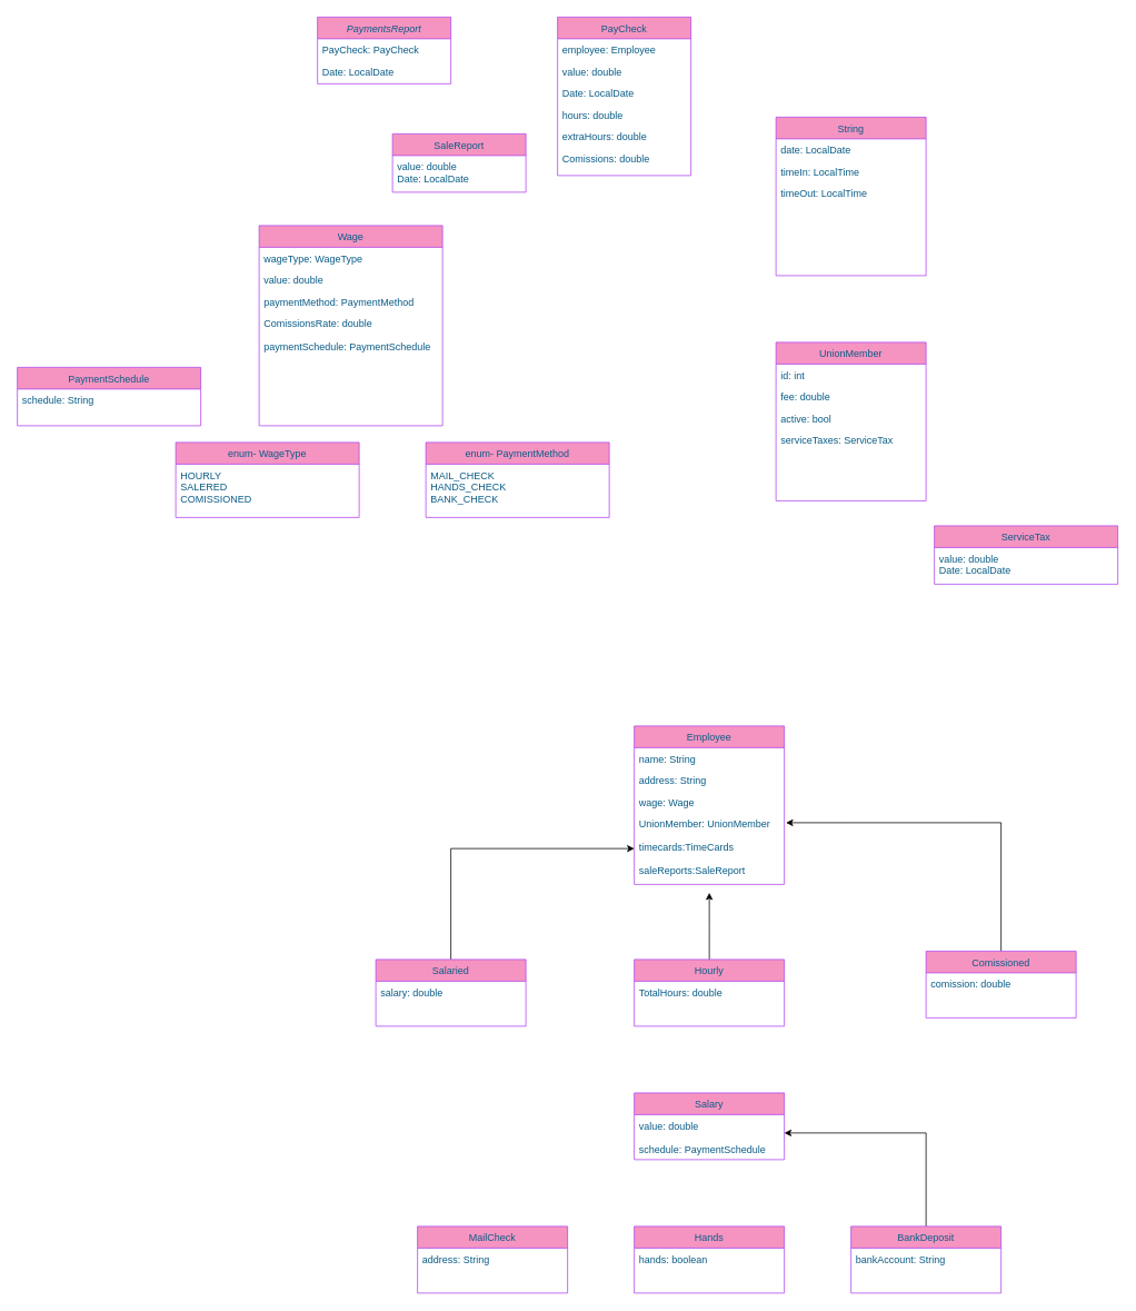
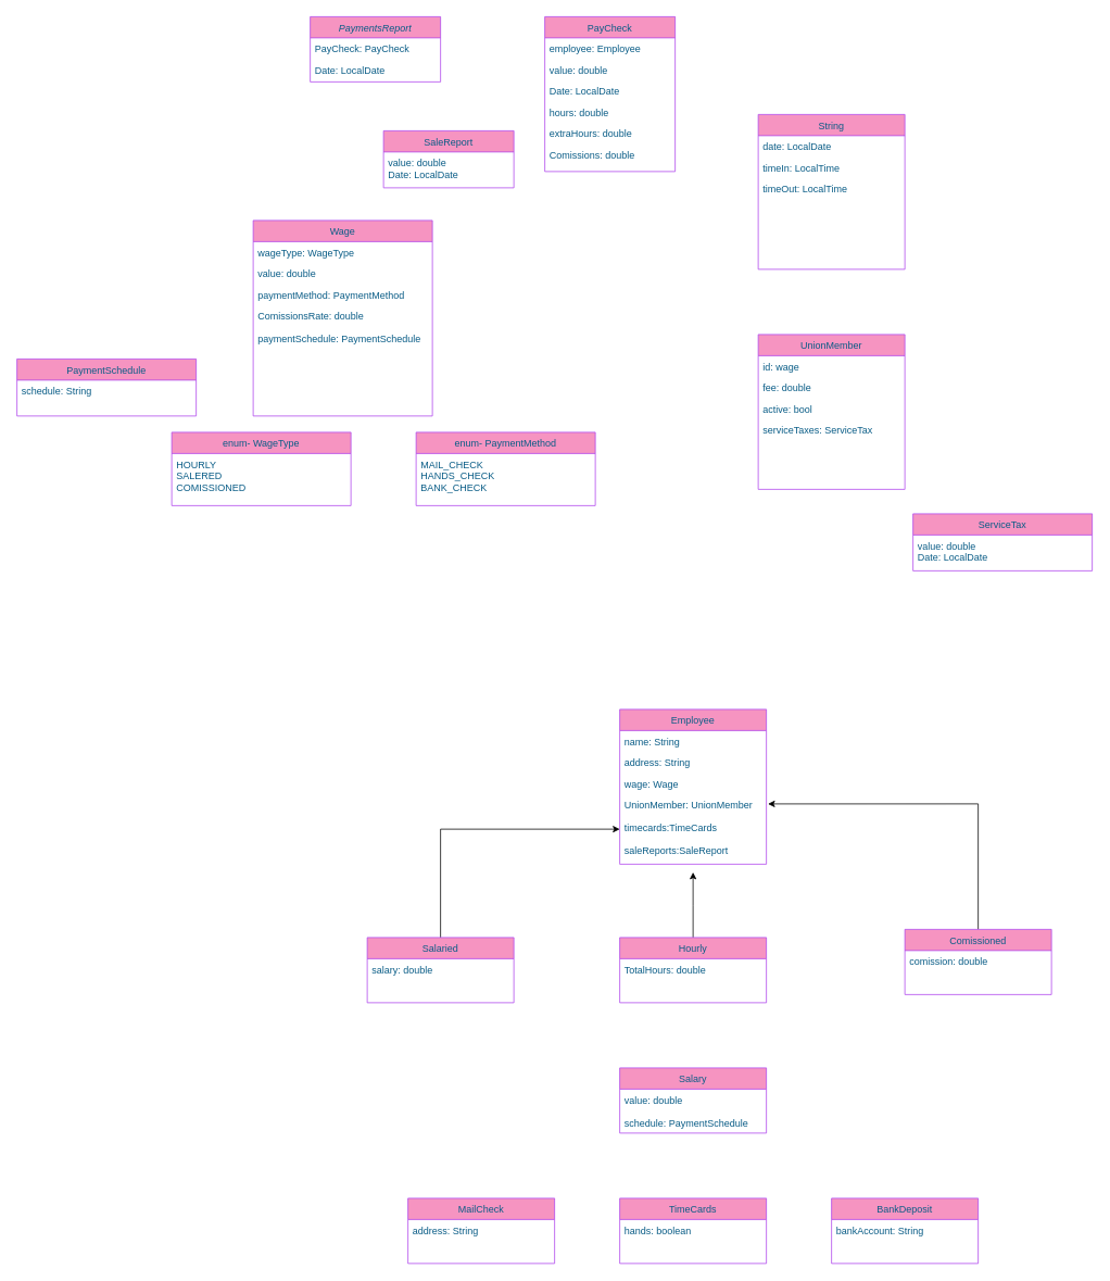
  <mxCell id="0" />
  <mxCell id="1" parent="0" />
  <mxCell id="2" value="PaymentsReport" style="swimlane;fontStyle=2;align=center;verticalAlign=top;childLayout=stackLayout;horizontal=1;startSize=26;horizontalStack=0;resizeParent=1;resizeLast=0;collapsible=1;marginBottom=0;rounded=0;shadow=0;strokeWidth=1;fillColor=#F694C1;strokeColor=#AF45ED;fontColor=#095C86;" parent="1" vertex="1"><mxGeometry x="380" y="20" width="160" height="80" as="geometry"><mxRectangle x="230" y="140" width="160" height="26" as="alternateBounds" /></mxGeometry></mxCell>
  <mxCell id="3" value="PayCheck: PayCheck" style="text;align=left;verticalAlign=top;spacingLeft=4;spacingRight=4;overflow=hidden;rotatable=0;points=[[0,0.5],[1,0.5]];portConstraint=eastwest;fontColor=#095C86;" parent="2" vertex="1"><mxGeometry y="26" width="160" height="26" as="geometry" /></mxCell>
  <mxCell id="4" value="Date: LocalDate" style="text;align=left;verticalAlign=top;spacingLeft=4;spacingRight=4;overflow=hidden;rotatable=0;points=[[0,0.5],[1,0.5]];portConstraint=eastwest;rounded=0;shadow=0;html=0;fontColor=#095C86;" parent="2" vertex="1"><mxGeometry y="52" width="160" height="26" as="geometry" /></mxCell>
  <mxCell id="5" value="Employee" style="swimlane;fontStyle=0;align=center;verticalAlign=top;childLayout=stackLayout;horizontal=1;startSize=26;horizontalStack=0;resizeParent=1;resizeLast=0;collapsible=1;marginBottom=0;rounded=0;shadow=0;strokeWidth=1;fillColor=#F694C1;strokeColor=#AF45ED;fontColor=#095C86;" parent="1" vertex="1"><mxGeometry x="760" y="870" width="180" height="190" as="geometry"><mxRectangle x="130" y="380" width="160" height="26" as="alternateBounds" /></mxGeometry></mxCell>
  <mxCell id="6" value="name: String" style="text;align=left;verticalAlign=top;spacingLeft=4;spacingRight=4;overflow=hidden;rotatable=0;points=[[0,0.5],[1,0.5]];portConstraint=eastwest;fontColor=#095C86;" parent="5" vertex="1"><mxGeometry y="26" width="180" height="26" as="geometry" /></mxCell>
  <mxCell id="7" value="address: String" style="text;align=left;verticalAlign=top;spacingLeft=4;spacingRight=4;overflow=hidden;rotatable=0;points=[[0,0.5],[1,0.5]];portConstraint=eastwest;rounded=0;shadow=0;html=0;fontColor=#095C86;" parent="5" vertex="1"><mxGeometry y="52" width="180" height="26" as="geometry" /></mxCell>
  <mxCell id="8" value="wage: Wage" style="text;align=left;verticalAlign=top;spacingLeft=4;spacingRight=4;overflow=hidden;rotatable=0;points=[[0,0.5],[1,0.5]];portConstraint=eastwest;fontStyle=0;fontColor=#095C86;" parent="5" vertex="1"><mxGeometry y="78" width="180" height="26" as="geometry" /></mxCell>
  <mxCell id="9" value="UnionMember: UnionMember&#10;&#10;timecards:TimeCards&#10;&#10;saleReports:SaleReport&#10;" style="text;align=left;verticalAlign=top;spacingLeft=4;spacingRight=4;overflow=hidden;rotatable=0;points=[[0,0.5],[1,0.5]];portConstraint=eastwest;fontColor=#095C86;" parent="5" vertex="1"><mxGeometry y="104" width="180" height="86" as="geometry" /></mxCell>
  <mxCell id="10" value="SaleReport" style="swimlane;fontStyle=0;align=center;verticalAlign=top;childLayout=stackLayout;horizontal=1;startSize=26;horizontalStack=0;resizeParent=1;resizeLast=0;collapsible=1;marginBottom=0;rounded=0;shadow=0;strokeWidth=1;fillColor=#F694C1;strokeColor=#AF45ED;fontColor=#095C86;" parent="1" vertex="1"><mxGeometry x="470" y="160" width="160" height="70" as="geometry"><mxRectangle x="340" y="380" width="170" height="26" as="alternateBounds" /></mxGeometry></mxCell>
  <mxCell id="11" value="value: double&#10;Date: LocalDate&#10;" style="text;align=left;verticalAlign=top;spacingLeft=4;spacingRight=4;overflow=hidden;rotatable=0;points=[[0,0.5],[1,0.5]];portConstraint=eastwest;fontColor=#095C86;" parent="10" vertex="1"><mxGeometry y="26" width="160" height="44" as="geometry" /></mxCell>
  <mxCell id="12" value="PayCheck" style="swimlane;fontStyle=0;align=center;verticalAlign=top;childLayout=stackLayout;horizontal=1;startSize=26;horizontalStack=0;resizeParent=1;resizeLast=0;collapsible=1;marginBottom=0;rounded=0;shadow=0;strokeWidth=1;fillColor=#F694C1;strokeColor=#AF45ED;fontColor=#095C86;" parent="1" vertex="1"><mxGeometry x="668" y="20" width="160" height="190" as="geometry"><mxRectangle x="550" y="140" width="160" height="26" as="alternateBounds" /></mxGeometry></mxCell>
  <mxCell id="13" value="employee: Employee" style="text;align=left;verticalAlign=top;spacingLeft=4;spacingRight=4;overflow=hidden;rotatable=0;points=[[0,0.5],[1,0.5]];portConstraint=eastwest;fontColor=#095C86;" parent="12" vertex="1"><mxGeometry y="26" width="160" height="26" as="geometry" /></mxCell>
  <mxCell id="14" value="value: double" style="text;align=left;verticalAlign=top;spacingLeft=4;spacingRight=4;overflow=hidden;rotatable=0;points=[[0,0.5],[1,0.5]];portConstraint=eastwest;rounded=0;shadow=0;html=0;fontColor=#095C86;" parent="12" vertex="1"><mxGeometry y="52" width="160" height="26" as="geometry" /></mxCell>
  <mxCell id="15" value="Date: LocalDate" style="text;align=left;verticalAlign=top;spacingLeft=4;spacingRight=4;overflow=hidden;rotatable=0;points=[[0,0.5],[1,0.5]];portConstraint=eastwest;rounded=0;shadow=0;html=0;fontColor=#095C86;" parent="12" vertex="1"><mxGeometry y="78" width="160" height="26" as="geometry" /></mxCell>
  <mxCell id="16" value="hours: double" style="text;align=left;verticalAlign=top;spacingLeft=4;spacingRight=4;overflow=hidden;rotatable=0;points=[[0,0.5],[1,0.5]];portConstraint=eastwest;rounded=0;shadow=0;html=0;fontColor=#095C86;" parent="12" vertex="1"><mxGeometry y="104" width="160" height="26" as="geometry" /></mxCell>
  <mxCell id="17" value="extraHours: double" style="text;align=left;verticalAlign=top;spacingLeft=4;spacingRight=4;overflow=hidden;rotatable=0;points=[[0,0.5],[1,0.5]];portConstraint=eastwest;rounded=0;shadow=0;html=0;fontColor=#095C86;" parent="12" vertex="1"><mxGeometry y="130" width="160" height="26" as="geometry" /></mxCell>
  <mxCell id="18" value="Comissions: double" style="text;align=left;verticalAlign=top;spacingLeft=4;spacingRight=4;overflow=hidden;rotatable=0;points=[[0,0.5],[1,0.5]];portConstraint=eastwest;fontColor=#095C86;" parent="12" vertex="1"><mxGeometry y="156" width="160" height="26" as="geometry" /></mxCell>
  <mxCell id="19" value="Wage" style="swimlane;fontStyle=0;align=center;verticalAlign=top;childLayout=stackLayout;horizontal=1;startSize=26;horizontalStack=0;resizeParent=1;resizeLast=0;collapsible=1;marginBottom=0;rounded=0;shadow=0;strokeWidth=1;fillColor=#F694C1;strokeColor=#AF45ED;fontColor=#095C86;" parent="1" vertex="1"><mxGeometry x="310" y="270" width="220" height="240" as="geometry"><mxRectangle x="130" y="380" width="160" height="26" as="alternateBounds" /></mxGeometry></mxCell>
  <mxCell id="20" value="wageType: WageType" style="text;align=left;verticalAlign=top;spacingLeft=4;spacingRight=4;overflow=hidden;rotatable=0;points=[[0,0.5],[1,0.5]];portConstraint=eastwest;fontColor=#095C86;" parent="19" vertex="1"><mxGeometry y="26" width="220" height="26" as="geometry" /></mxCell>
  <mxCell id="21" value="value: double" style="text;align=left;verticalAlign=top;spacingLeft=4;spacingRight=4;overflow=hidden;rotatable=0;points=[[0,0.5],[1,0.5]];portConstraint=eastwest;rounded=0;shadow=0;html=0;fontColor=#095C86;" parent="19" vertex="1"><mxGeometry y="52" width="220" height="26" as="geometry" /></mxCell>
  <mxCell id="22" value="paymentMethod: PaymentMethod" style="text;align=left;verticalAlign=top;spacingLeft=4;spacingRight=4;overflow=hidden;rotatable=0;points=[[0,0.5],[1,0.5]];portConstraint=eastwest;fontStyle=0;fontColor=#095C86;" parent="19" vertex="1"><mxGeometry y="78" width="220" height="26" as="geometry" /></mxCell>
  <mxCell id="23" value="ComissionsRate: double&#10;&#10;paymentSchedule: PaymentSchedule&#10;&#10;" style="text;align=left;verticalAlign=top;spacingLeft=4;spacingRight=4;overflow=hidden;rotatable=0;points=[[0,0.5],[1,0.5]];portConstraint=eastwest;fontColor=#095C86;" parent="19" vertex="1"><mxGeometry y="104" width="220" height="66" as="geometry" /></mxCell>
  <mxCell id="24" value="enum- PaymentMethod" style="swimlane;fontStyle=0;align=center;verticalAlign=top;childLayout=stackLayout;horizontal=1;startSize=26;horizontalStack=0;resizeParent=1;resizeLast=0;collapsible=1;marginBottom=0;rounded=0;shadow=0;strokeWidth=1;fillColor=#F694C1;strokeColor=#AF45ED;fontColor=#095C86;" parent="1" vertex="1"><mxGeometry x="510" y="530" width="220" height="90" as="geometry"><mxRectangle x="340" y="380" width="170" height="26" as="alternateBounds" /></mxGeometry></mxCell>
  <mxCell id="25" value="MAIL_CHECK&#10;HANDS_CHECK&#10;BANK_CHECK" style="text;align=left;verticalAlign=top;spacingLeft=4;spacingRight=4;overflow=hidden;rotatable=0;points=[[0,0.5],[1,0.5]];portConstraint=eastwest;fontColor=#095C86;" parent="24" vertex="1"><mxGeometry y="26" width="220" height="44" as="geometry" /></mxCell>
  <mxCell id="26" value="PaymentSchedule" style="swimlane;fontStyle=0;align=center;verticalAlign=top;childLayout=stackLayout;horizontal=1;startSize=26;horizontalStack=0;resizeParent=1;resizeLast=0;collapsible=1;marginBottom=0;rounded=0;shadow=0;strokeWidth=1;fillColor=#F694C1;strokeColor=#AF45ED;fontColor=#095C86;" parent="1" vertex="1"><mxGeometry x="20" y="440" width="220" height="70" as="geometry"><mxRectangle x="340" y="380" width="170" height="26" as="alternateBounds" /></mxGeometry></mxCell>
  <mxCell id="27" value="schedule: String" style="text;align=left;verticalAlign=top;spacingLeft=4;spacingRight=4;overflow=hidden;rotatable=0;points=[[0,0.5],[1,0.5]];portConstraint=eastwest;fontColor=#095C86;" parent="26" vertex="1"><mxGeometry y="26" width="220" height="44" as="geometry" /></mxCell>
  <mxCell id="28" value="enum- WageType" style="swimlane;fontStyle=0;align=center;verticalAlign=top;childLayout=stackLayout;horizontal=1;startSize=26;horizontalStack=0;resizeParent=1;resizeLast=0;collapsible=1;marginBottom=0;rounded=0;shadow=0;strokeWidth=1;fillColor=#F694C1;strokeColor=#AF45ED;fontColor=#095C86;" parent="1" vertex="1"><mxGeometry x="210" y="530" width="220" height="90" as="geometry"><mxRectangle x="340" y="380" width="170" height="26" as="alternateBounds" /></mxGeometry></mxCell>
  <mxCell id="29" value="HOURLY&#10;SALERED&#10;COMISSIONED" style="text;align=left;verticalAlign=top;spacingLeft=4;spacingRight=4;overflow=hidden;rotatable=0;points=[[0,0.5],[1,0.5]];portConstraint=eastwest;fontColor=#095C86;" parent="28" vertex="1"><mxGeometry y="26" width="220" height="44" as="geometry" /></mxCell>
  <mxCell id="30" value="UnionMember" style="swimlane;fontStyle=0;align=center;verticalAlign=top;childLayout=stackLayout;horizontal=1;startSize=26;horizontalStack=0;resizeParent=1;resizeLast=0;collapsible=1;marginBottom=0;rounded=0;shadow=0;strokeWidth=1;fillColor=#F694C1;strokeColor=#AF45ED;fontColor=#095C86;" parent="1" vertex="1"><mxGeometry x="930" y="410" width="180" height="190" as="geometry"><mxRectangle x="130" y="380" width="160" height="26" as="alternateBounds" /></mxGeometry></mxCell>
- <mxCell id="31" value="id: int" style="text;align=left;verticalAlign=top;spacingLeft=4;spacingRight=4;overflow=hidden;rotatable=0;points=[[0,0.5],[1,0.5]];portConstraint=eastwest;fontColor=#095C86;" parent="30" vertex="1"><mxGeometry y="26" width="180" height="26" as="geometry" /></mxCell>
+ <mxCell id="31" value="id: wage" style="text;align=left;verticalAlign=top;spacingLeft=4;spacingRight=4;overflow=hidden;rotatable=0;points=[[0,0.5],[1,0.5]];portConstraint=eastwest;fontColor=#095C86;" parent="30" vertex="1"><mxGeometry y="26" width="180" height="26" as="geometry" /></mxCell>
  <mxCell id="32" value="fee: double" style="text;align=left;verticalAlign=top;spacingLeft=4;spacingRight=4;overflow=hidden;rotatable=0;points=[[0,0.5],[1,0.5]];portConstraint=eastwest;rounded=0;shadow=0;html=0;fontColor=#095C86;" parent="30" vertex="1"><mxGeometry y="52" width="180" height="26" as="geometry" /></mxCell>
  <mxCell id="33" value="active: bool" style="text;align=left;verticalAlign=top;spacingLeft=4;spacingRight=4;overflow=hidden;rotatable=0;points=[[0,0.5],[1,0.5]];portConstraint=eastwest;fontStyle=0;fontColor=#095C86;" parent="30" vertex="1"><mxGeometry y="78" width="180" height="26" as="geometry" /></mxCell>
  <mxCell id="34" value="serviceTaxes: ServiceTax" style="text;align=left;verticalAlign=top;spacingLeft=4;spacingRight=4;overflow=hidden;rotatable=0;points=[[0,0.5],[1,0.5]];portConstraint=eastwest;fontColor=#095C86;" parent="30" vertex="1"><mxGeometry y="104" width="180" height="86" as="geometry" /></mxCell>
  <mxCell id="35" value="String" style="swimlane;fontStyle=0;align=center;verticalAlign=top;childLayout=stackLayout;horizontal=1;startSize=26;horizontalStack=0;resizeParent=1;resizeLast=0;collapsible=1;marginBottom=0;rounded=0;shadow=0;strokeWidth=1;fillColor=#F694C1;strokeColor=#AF45ED;fontColor=#095C86;" parent="1" vertex="1"><mxGeometry x="930" y="140" width="180" height="190" as="geometry"><mxRectangle x="130" y="380" width="160" height="26" as="alternateBounds" /></mxGeometry></mxCell>
  <mxCell id="36" value="date: LocalDate" style="text;align=left;verticalAlign=top;spacingLeft=4;spacingRight=4;overflow=hidden;rotatable=0;points=[[0,0.5],[1,0.5]];portConstraint=eastwest;fontColor=#095C86;" parent="35" vertex="1"><mxGeometry y="26" width="180" height="26" as="geometry" /></mxCell>
  <mxCell id="37" value="timeIn: LocalTime" style="text;align=left;verticalAlign=top;spacingLeft=4;spacingRight=4;overflow=hidden;rotatable=0;points=[[0,0.5],[1,0.5]];portConstraint=eastwest;rounded=0;shadow=0;html=0;fontColor=#095C86;" parent="35" vertex="1"><mxGeometry y="52" width="180" height="26" as="geometry" /></mxCell>
  <mxCell id="38" value="timeOut: LocalTime" style="text;align=left;verticalAlign=top;spacingLeft=4;spacingRight=4;overflow=hidden;rotatable=0;points=[[0,0.5],[1,0.5]];portConstraint=eastwest;fontStyle=0;fontColor=#095C86;" parent="35" vertex="1"><mxGeometry y="78" width="180" height="26" as="geometry" /></mxCell>
  <mxCell id="39" value="ServiceTax" style="swimlane;fontStyle=0;align=center;verticalAlign=top;childLayout=stackLayout;horizontal=1;startSize=26;horizontalStack=0;resizeParent=1;resizeLast=0;collapsible=1;marginBottom=0;rounded=0;shadow=0;strokeWidth=1;fillColor=#F694C1;strokeColor=#AF45ED;fontColor=#095C86;" parent="1" vertex="1"><mxGeometry x="1120" y="630" width="220" height="70" as="geometry"><mxRectangle x="340" y="380" width="170" height="26" as="alternateBounds" /></mxGeometry></mxCell>
  <mxCell id="40" value="value: double&#10;Date: LocalDate&#10;" style="text;align=left;verticalAlign=top;spacingLeft=4;spacingRight=4;overflow=hidden;rotatable=0;points=[[0,0.5],[1,0.5]];portConstraint=eastwest;fontColor=#095C86;" parent="39" vertex="1"><mxGeometry y="26" width="220" height="44" as="geometry" /></mxCell>
  <mxCell id="41" style="edgeStyle=orthogonalEdgeStyle;rounded=0;orthogonalLoop=1;jettySize=auto;html=1;entryX=1.011;entryY=0.14;entryDx=0;entryDy=0;entryPerimeter=0;" edge="1" parent="1" source="42" target="9"><mxGeometry relative="1" as="geometry" /></mxCell>
  <mxCell id="42" value="Comissioned" style="swimlane;fontStyle=0;align=center;verticalAlign=top;childLayout=stackLayout;horizontal=1;startSize=26;horizontalStack=0;resizeParent=1;resizeLast=0;collapsible=1;marginBottom=0;rounded=0;shadow=0;strokeWidth=1;fillColor=#F694C1;strokeColor=#AF45ED;fontColor=#095C86;" vertex="1" parent="1"><mxGeometry x="1110" y="1140" width="180" height="80" as="geometry"><mxRectangle x="130" y="380" width="160" height="26" as="alternateBounds" /></mxGeometry></mxCell>
  <mxCell id="43" value="comission: double" style="text;align=left;verticalAlign=top;spacingLeft=4;spacingRight=4;overflow=hidden;rotatable=0;points=[[0,0.5],[1,0.5]];portConstraint=eastwest;fontColor=#095C86;" vertex="1" parent="42"><mxGeometry y="26" width="180" height="26" as="geometry" /></mxCell>
  <mxCell id="44" style="edgeStyle=orthogonalEdgeStyle;rounded=0;orthogonalLoop=1;jettySize=auto;html=1;exitX=0.5;exitY=0;exitDx=0;exitDy=0;" edge="1" parent="1" source="45"><mxGeometry relative="1" as="geometry"><mxPoint x="850" y="1070" as="targetPoint" /></mxGeometry></mxCell>
  <mxCell id="45" value="Hourly" style="swimlane;fontStyle=0;align=center;verticalAlign=top;childLayout=stackLayout;horizontal=1;startSize=26;horizontalStack=0;resizeParent=1;resizeLast=0;collapsible=1;marginBottom=0;rounded=0;shadow=0;strokeWidth=1;fillColor=#F694C1;strokeColor=#AF45ED;fontColor=#095C86;" vertex="1" parent="1"><mxGeometry x="760" y="1150" width="180" height="80" as="geometry"><mxRectangle x="130" y="380" width="160" height="26" as="alternateBounds" /></mxGeometry></mxCell>
  <mxCell id="46" value="TotalHours: double" style="text;align=left;verticalAlign=top;spacingLeft=4;spacingRight=4;overflow=hidden;rotatable=0;points=[[0,0.5],[1,0.5]];portConstraint=eastwest;fontColor=#095C86;" vertex="1" parent="45"><mxGeometry y="26" width="180" height="26" as="geometry" /></mxCell>
  <mxCell id="47" style="edgeStyle=orthogonalEdgeStyle;rounded=0;orthogonalLoop=1;jettySize=auto;html=1;entryX=0;entryY=0.5;entryDx=0;entryDy=0;" edge="1" parent="1" source="48" target="9"><mxGeometry relative="1" as="geometry" /></mxCell>
  <mxCell id="48" value="Salaried" style="swimlane;fontStyle=0;align=center;verticalAlign=top;childLayout=stackLayout;horizontal=1;startSize=26;horizontalStack=0;resizeParent=1;resizeLast=0;collapsible=1;marginBottom=0;rounded=0;shadow=0;strokeWidth=1;fillColor=#F694C1;strokeColor=#AF45ED;fontColor=#095C86;" vertex="1" parent="1"><mxGeometry x="450" y="1150" width="180" height="80" as="geometry"><mxRectangle x="130" y="380" width="160" height="26" as="alternateBounds" /></mxGeometry></mxCell>
  <mxCell id="49" value="salary: double" style="text;align=left;verticalAlign=top;spacingLeft=4;spacingRight=4;overflow=hidden;rotatable=0;points=[[0,0.5],[1,0.5]];portConstraint=eastwest;fontColor=#095C86;" vertex="1" parent="48"><mxGeometry y="26" width="180" height="26" as="geometry" /></mxCell>
  <mxCell id="50" value="Salary" style="swimlane;fontStyle=0;align=center;verticalAlign=top;childLayout=stackLayout;horizontal=1;startSize=26;horizontalStack=0;resizeParent=1;resizeLast=0;collapsible=1;marginBottom=0;rounded=0;shadow=0;strokeWidth=1;fillColor=#F694C1;strokeColor=#AF45ED;fontColor=#095C86;" vertex="1" parent="1"><mxGeometry x="760" y="1310" width="180" height="80" as="geometry"><mxRectangle x="130" y="380" width="160" height="26" as="alternateBounds" /></mxGeometry></mxCell>
  <mxCell id="51" value="value: double&#10;&#10;schedule: PaymentSchedule" style="text;align=left;verticalAlign=top;spacingLeft=4;spacingRight=4;overflow=hidden;rotatable=0;points=[[0,0.5],[1,0.5]];portConstraint=eastwest;fontColor=#095C86;" vertex="1" parent="50"><mxGeometry y="26" width="180" height="44" as="geometry" /></mxCell>
- <mxCell id="52" value="Hands" style="swimlane;fontStyle=0;align=center;verticalAlign=top;childLayout=stackLayout;horizontal=1;startSize=26;horizontalStack=0;resizeParent=1;resizeLast=0;collapsible=1;marginBottom=0;rounded=0;shadow=0;strokeWidth=1;fillColor=#F694C1;strokeColor=#AF45ED;fontColor=#095C86;" vertex="1" parent="1"><mxGeometry x="760" y="1470" width="180" height="80" as="geometry"><mxRectangle x="130" y="380" width="160" height="26" as="alternateBounds" /></mxGeometry></mxCell>
+ <mxCell id="52" value="TimeCards" style="swimlane;fontStyle=0;align=center;verticalAlign=top;childLayout=stackLayout;horizontal=1;startSize=26;horizontalStack=0;resizeParent=1;resizeLast=0;collapsible=1;marginBottom=0;rounded=0;shadow=0;strokeWidth=1;fillColor=#F694C1;strokeColor=#AF45ED;fontColor=#095C86;" vertex="1" parent="1"><mxGeometry x="760" y="1470" width="180" height="80" as="geometry"><mxRectangle x="130" y="380" width="160" height="26" as="alternateBounds" /></mxGeometry></mxCell>
  <mxCell id="53" value="hands: boolean" style="text;align=left;verticalAlign=top;spacingLeft=4;spacingRight=4;overflow=hidden;rotatable=0;points=[[0,0.5],[1,0.5]];portConstraint=eastwest;fontColor=#095C86;" vertex="1" parent="52"><mxGeometry y="26" width="180" height="44" as="geometry" /></mxCell>
- <mxCell id="54" style="edgeStyle=orthogonalEdgeStyle;rounded=0;orthogonalLoop=1;jettySize=auto;html=1;exitX=0.5;exitY=0;exitDx=0;exitDy=0;entryX=1;entryY=0.5;entryDx=0;entryDy=0;" edge="1" parent="1" source="55" target="51"><mxGeometry relative="1" as="geometry" /></mxCell>
  <mxCell id="55" value="BankDeposit" style="swimlane;fontStyle=0;align=center;verticalAlign=top;childLayout=stackLayout;horizontal=1;startSize=26;horizontalStack=0;resizeParent=1;resizeLast=0;collapsible=1;marginBottom=0;rounded=0;shadow=0;strokeWidth=1;fillColor=#F694C1;strokeColor=#AF45ED;fontColor=#095C86;" vertex="1" parent="1"><mxGeometry x="1020" y="1470" width="180" height="80" as="geometry"><mxRectangle x="130" y="380" width="160" height="26" as="alternateBounds" /></mxGeometry></mxCell>
  <mxCell id="56" value="bankAccount: String" style="text;align=left;verticalAlign=top;spacingLeft=4;spacingRight=4;overflow=hidden;rotatable=0;points=[[0,0.5],[1,0.5]];portConstraint=eastwest;fontColor=#095C86;" vertex="1" parent="55"><mxGeometry y="26" width="180" height="44" as="geometry" /></mxCell>
  <mxCell id="57" value="MailCheck" style="swimlane;fontStyle=0;align=center;verticalAlign=top;childLayout=stackLayout;horizontal=1;startSize=26;horizontalStack=0;resizeParent=1;resizeLast=0;collapsible=1;marginBottom=0;rounded=0;shadow=0;strokeWidth=1;fillColor=#F694C1;strokeColor=#AF45ED;fontColor=#095C86;" vertex="1" parent="1"><mxGeometry x="500" y="1470" width="180" height="80" as="geometry"><mxRectangle x="130" y="380" width="160" height="26" as="alternateBounds" /></mxGeometry></mxCell>
  <mxCell id="58" value="address: String" style="text;align=left;verticalAlign=top;spacingLeft=4;spacingRight=4;overflow=hidden;rotatable=0;points=[[0,0.5],[1,0.5]];portConstraint=eastwest;fontColor=#095C86;" vertex="1" parent="57"><mxGeometry y="26" width="180" height="44" as="geometry" /></mxCell>
